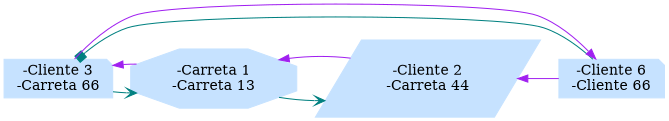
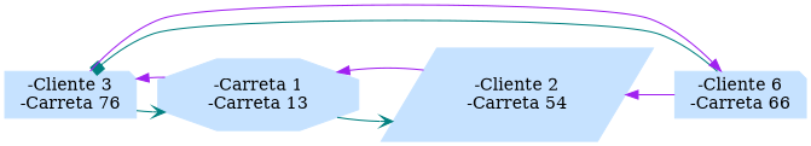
  digraph {
    rankdir=TB
    node [color=slategray1 shape=note style=filled]
    edge [color=purple constraint=false dir=back]
-   n1 [label="-Cliente 3\n -Carreta 66 "]
+   n1 [label="-Cliente 3\n -Carreta 76 "]
    n2 [label="-Carreta 1\n -Carreta 13 " shape=octagon]
-   n3 [label="-Cliente 2\n -Carreta 44 " shape=parallelogram]
-   n4 [label="-Cliente 6\n -Cliente 66 "]
+   n3 [label="-Cliente 2\n -Carreta 54 " shape=parallelogram]
+   n4 [label="-Cliente 6\n -Carreta 66 "]
    n1 -> n2 [arrowhead=vee color=teal dir=""]
    n1 -> n2
    n2 -> n3 [arrowhead=vee color=teal dir=""]
    n2 -> n3
    n3 -> n4
    n4 -> n1 [arrowhead=box color=teal dir=""]
    n4 -> n1
  }
